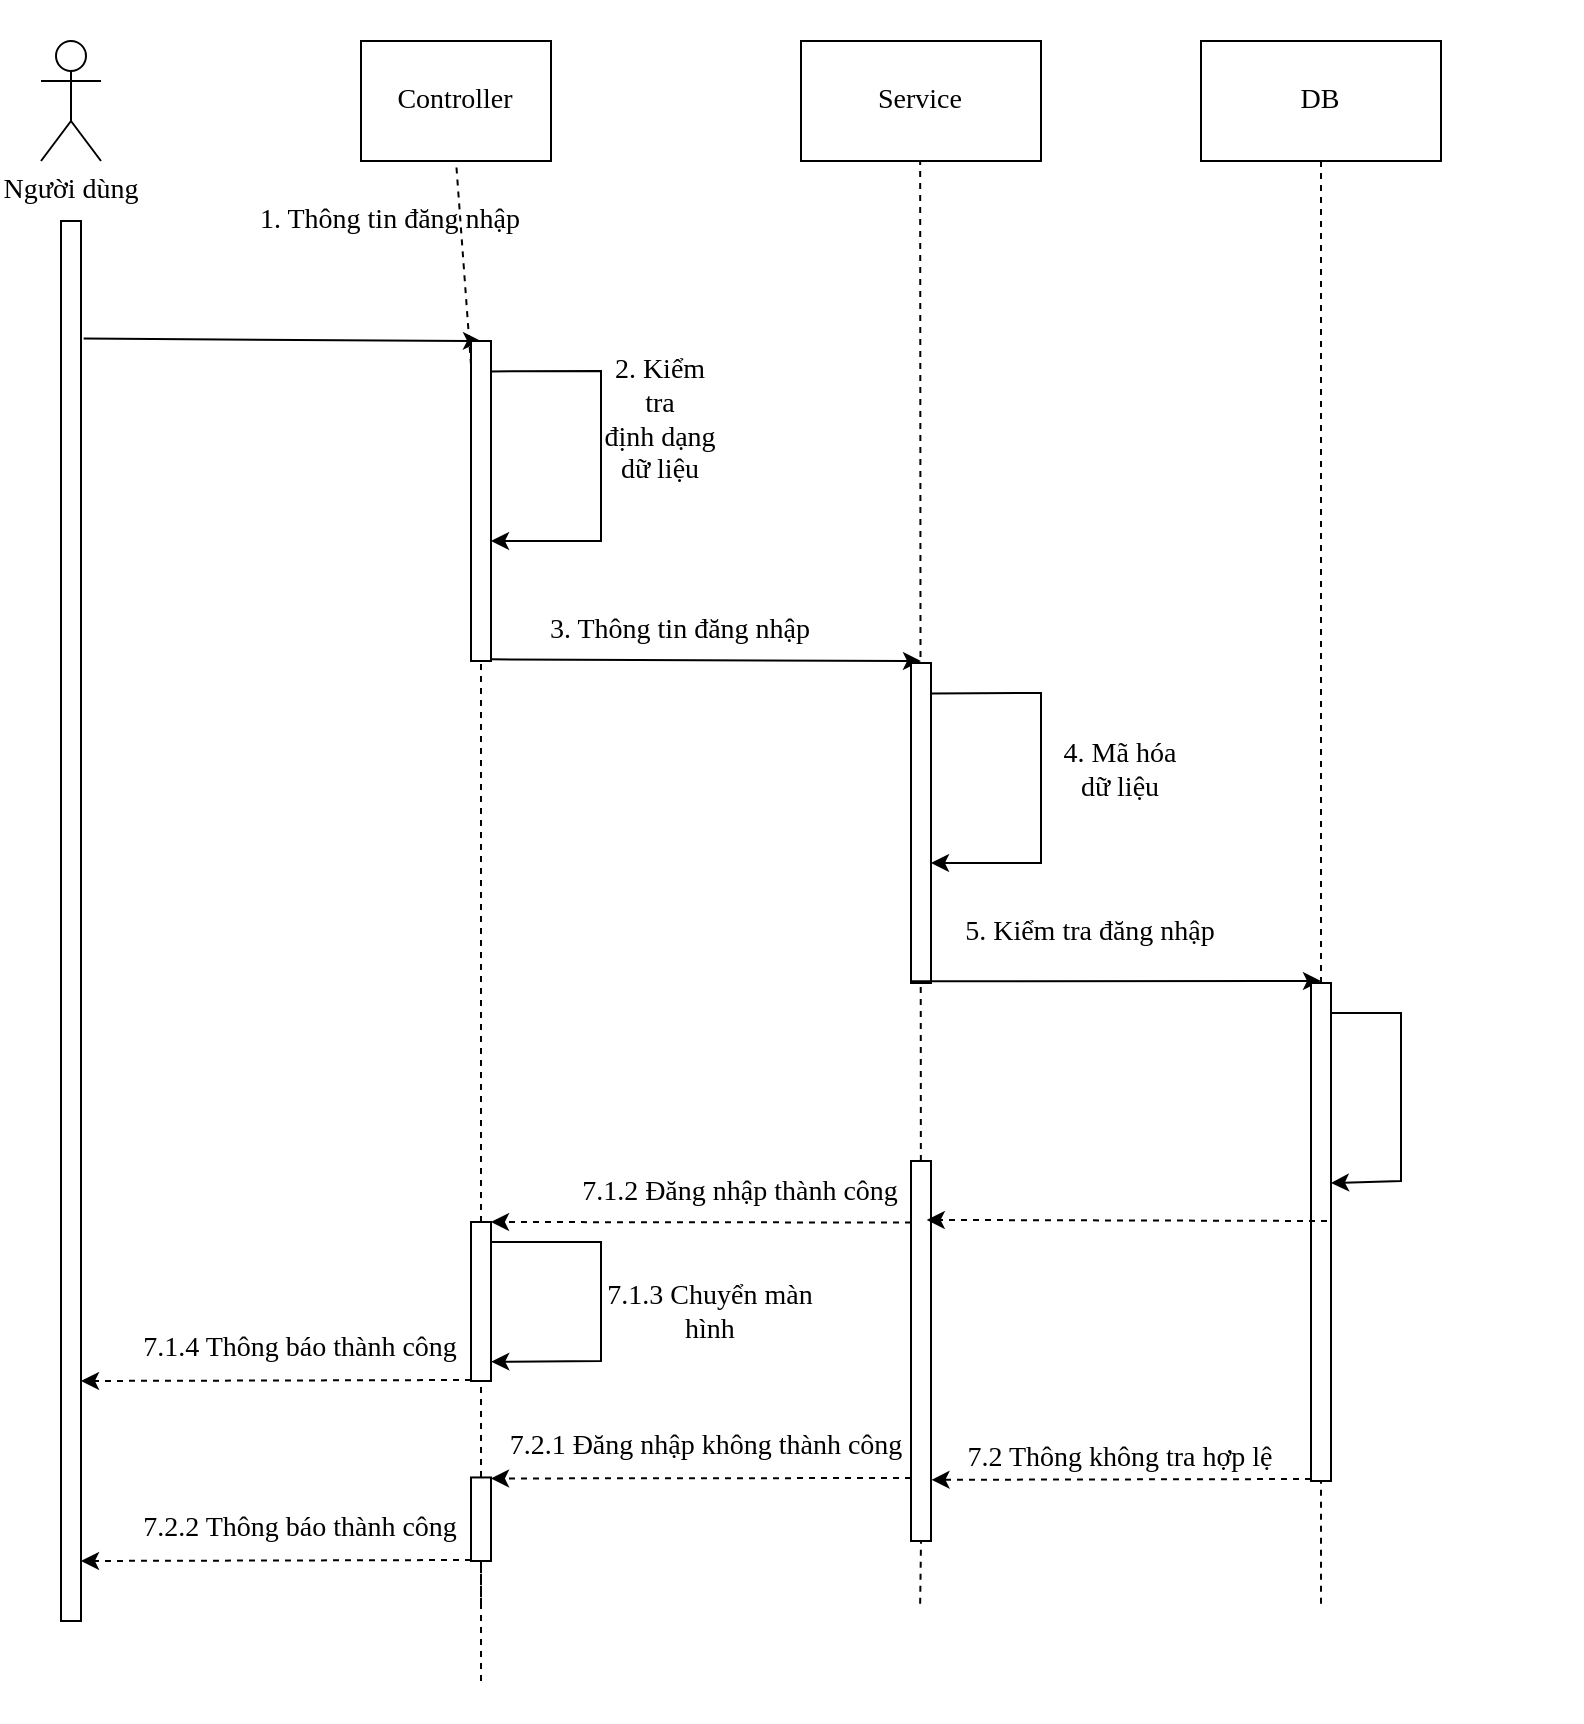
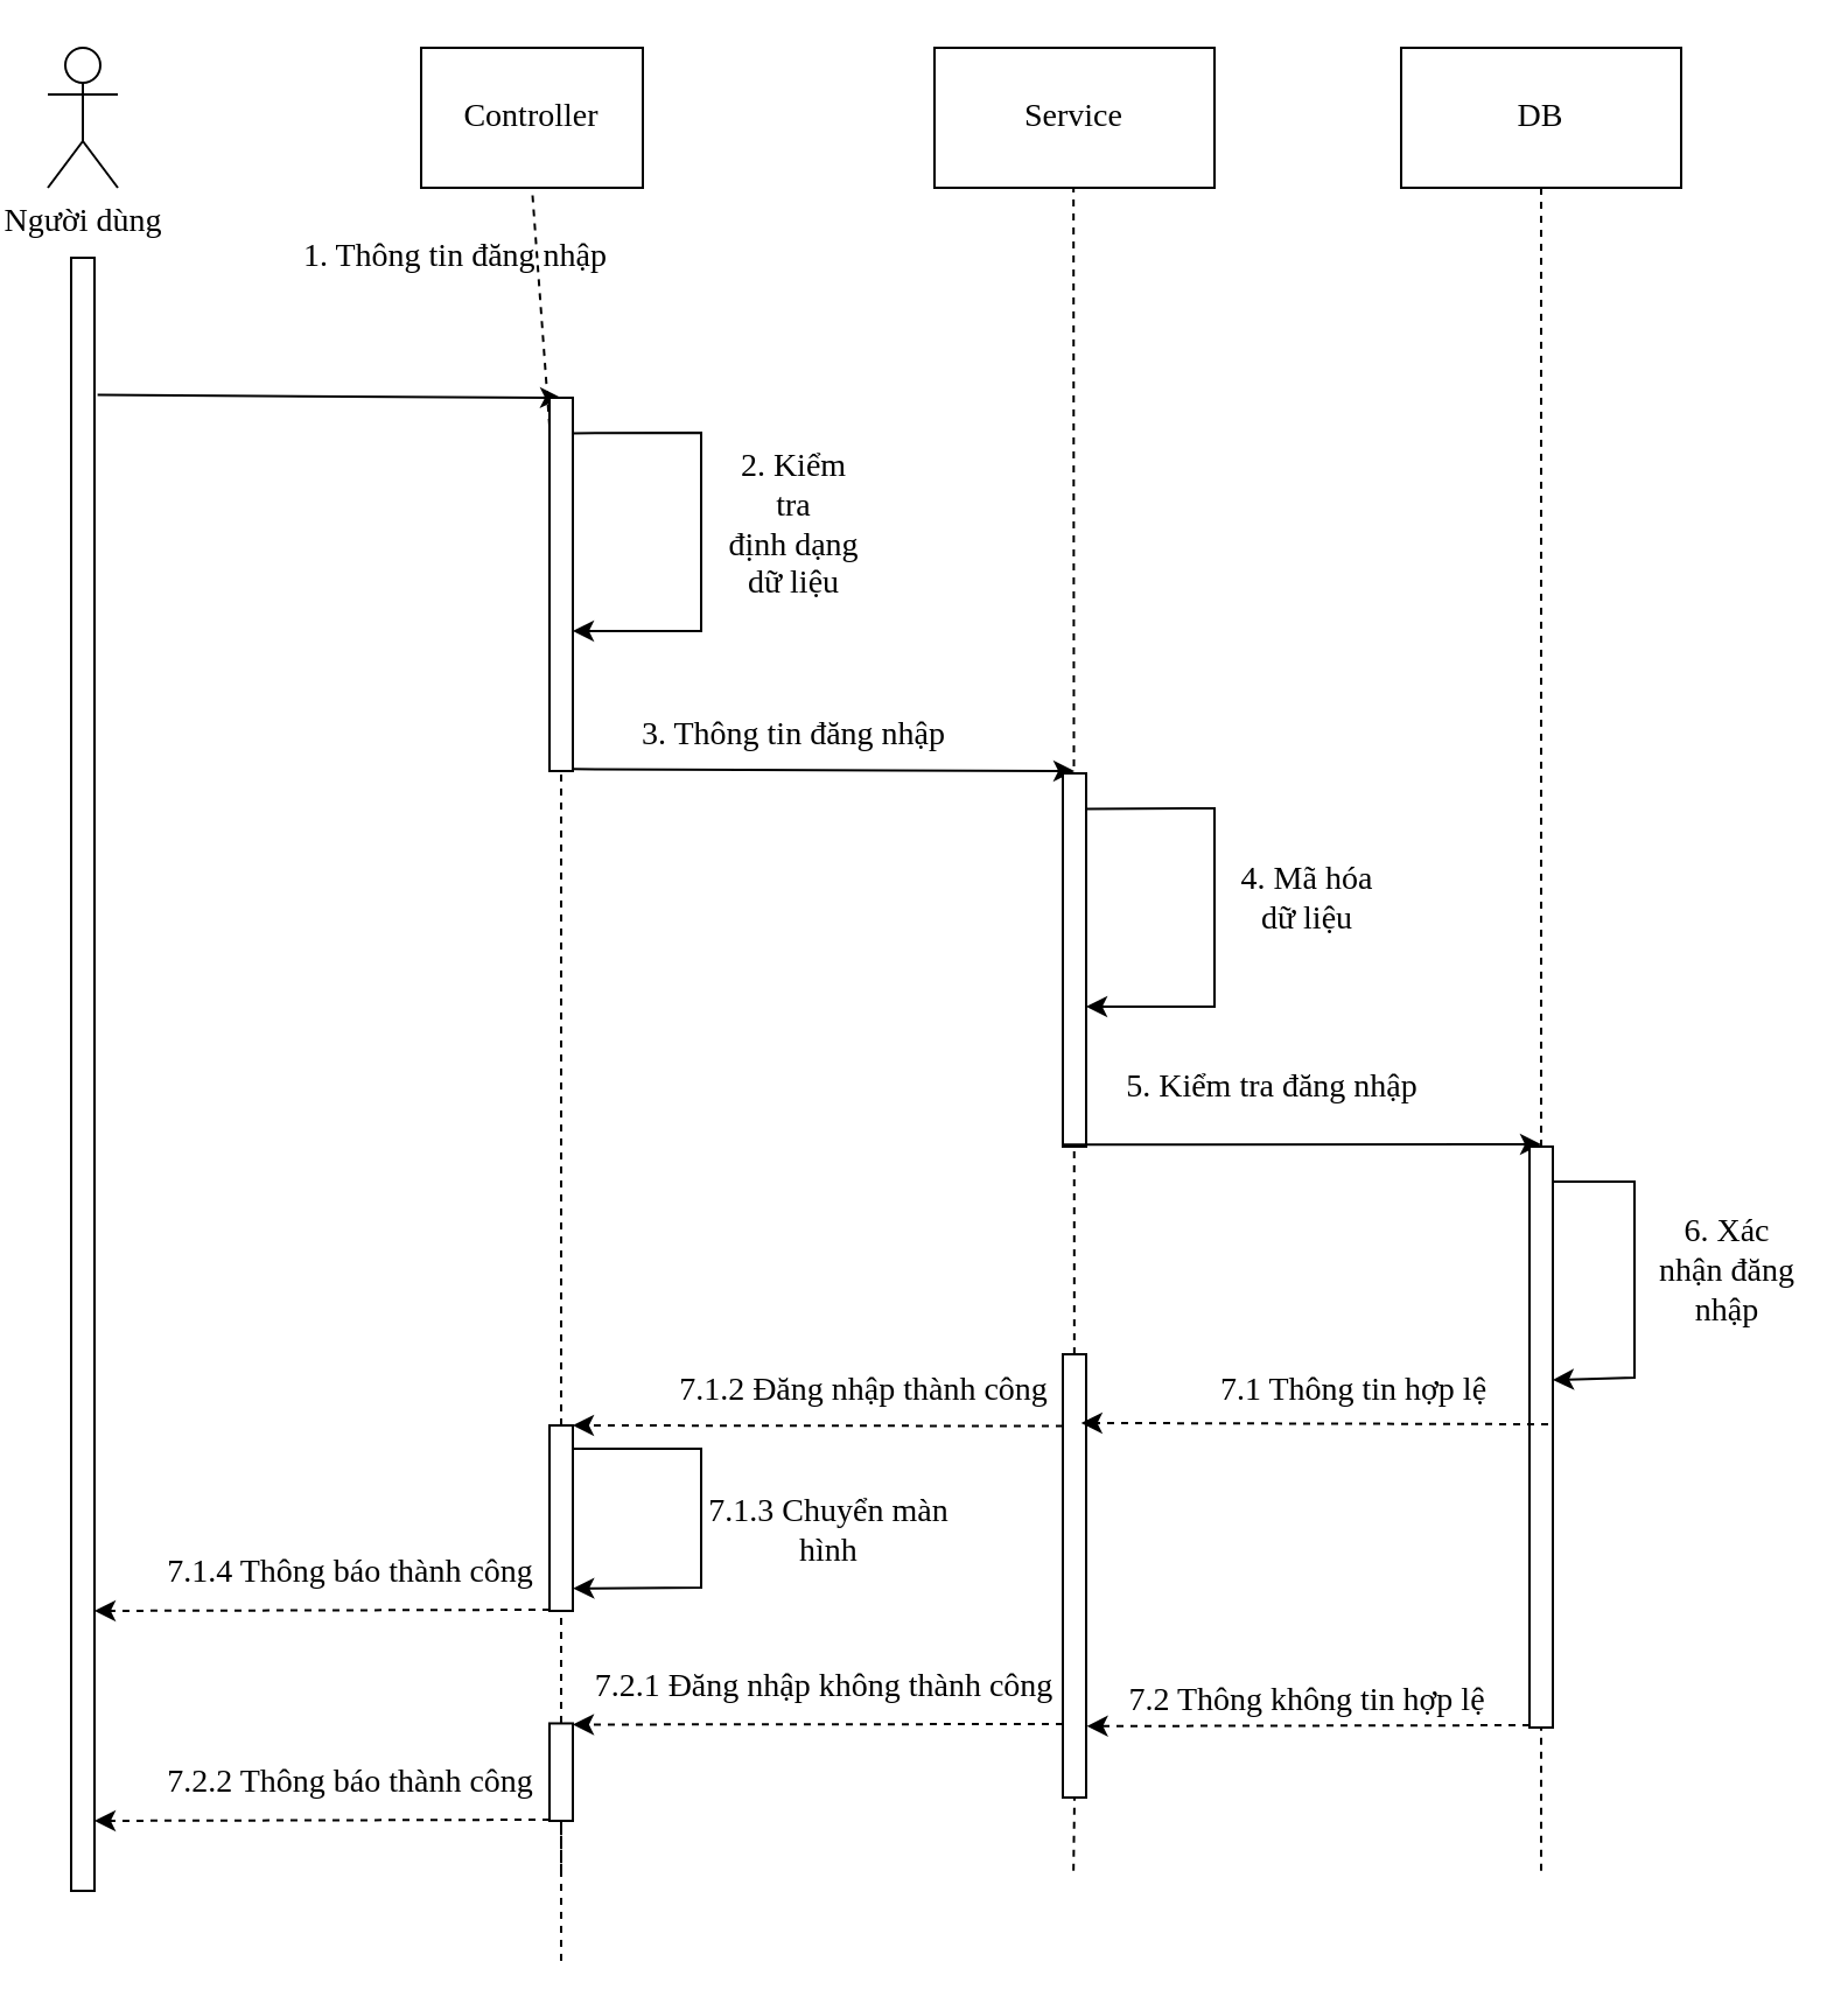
  <mxCell id="0" />
  <mxCell id="1" parent="0" />
  <mxCell id="2" value="Người dùng" style="shape=umlActor;verticalLabelPosition=bottom;verticalAlign=top;html=1;outlineConnect=0;fontFamily=Times New Roman;fontSize=14;" parent="1" vertex="1"><mxGeometry x="20" y="20" width="30" height="60" as="geometry" /></mxCell>
  <mxCell id="3" value="Controller" style="rounded=0;whiteSpace=wrap;html=1;fontFamily=Times New Roman;fontSize=14;" parent="1" vertex="1"><mxGeometry x="180" y="20" width="95" height="60" as="geometry" /></mxCell>
  <mxCell id="4" value="Service" style="rounded=0;whiteSpace=wrap;html=1;fontFamily=Times New Roman;fontSize=14;" parent="1" vertex="1"><mxGeometry x="400" y="20" width="120" height="60" as="geometry" /></mxCell>
  <mxCell id="5" value="DB" style="rounded=0;whiteSpace=wrap;html=1;fontFamily=Times New Roman;fontSize=14;" parent="1" vertex="1"><mxGeometry x="600" y="20" width="120" height="60" as="geometry" /></mxCell>
  <mxCell id="6" value="" style="rounded=0;whiteSpace=wrap;html=1;fontFamily=Times New Roman;fontSize=14;" parent="1" vertex="1"><mxGeometry x="30" y="110" width="10" height="700" as="geometry" /></mxCell>
  <mxCell id="7" value="" style="endArrow=none;dashed=1;html=1;rounded=0;entryX=0.5;entryY=1;entryDx=0;entryDy=0;fontFamily=Times New Roman;fontSize=14;" parent="1" source="13" target="3" edge="1"><mxGeometry width="50" height="50" relative="1" as="geometry"><mxPoint x="240" y="801.391" as="sourcePoint" /><mxPoint x="450" y="140" as="targetPoint" /></mxGeometry></mxCell>
  <mxCell id="8" value="" style="endArrow=none;dashed=1;html=1;rounded=0;entryX=0.5;entryY=1;entryDx=0;entryDy=0;fontFamily=Times New Roman;fontSize=14;" parent="1" source="28" edge="1"><mxGeometry width="50" height="50" relative="1" as="geometry"><mxPoint x="459.58" y="801.391" as="sourcePoint" /><mxPoint x="459.58" y="80" as="targetPoint" /></mxGeometry></mxCell>
  <mxCell id="9" value="" style="endArrow=none;dashed=1;html=1;rounded=0;entryX=0.5;entryY=1;entryDx=0;entryDy=0;fontFamily=Times New Roman;fontSize=14;" parent="1" source="24" edge="1"><mxGeometry width="50" height="50" relative="1" as="geometry"><mxPoint x="660" y="801.391" as="sourcePoint" /><mxPoint x="660" y="80" as="targetPoint" /></mxGeometry></mxCell>
  <mxCell id="10" value="" style="endArrow=classic;html=1;rounded=0;fontFamily=Times New Roman;fontSize=14;exitX=1.131;exitY=0.084;exitDx=0;exitDy=0;exitPerimeter=0;" parent="1" source="6" edge="1"><mxGeometry width="50" height="50" relative="1" as="geometry"><mxPoint x="60" y="480" as="sourcePoint" /><mxPoint x="240" y="170" as="targetPoint" /></mxGeometry></mxCell>
  <mxCell id="11" value="1. Thông tin đăng nhập" style="text;html=1;strokeColor=none;fillColor=none;align=center;verticalAlign=middle;whiteSpace=wrap;rounded=0;fontFamily=Times New Roman;fontSize=14;" parent="1" vertex="1"><mxGeometry x="125" y="95" width="140" height="30" as="geometry" /></mxCell>
  <mxCell id="12" value="" style="endArrow=none;dashed=1;html=1;rounded=0;entryX=0.5;entryY=1;entryDx=0;entryDy=0;fontFamily=Times New Roman;fontSize=14;" parent="1" source="36" target="13" edge="1"><mxGeometry width="50" height="50" relative="1" as="geometry"><mxPoint x="240" y="801.391" as="sourcePoint" /><mxPoint x="240" y="80" as="targetPoint" /></mxGeometry></mxCell>
  <mxCell id="13" value="" style="rounded=0;whiteSpace=wrap;html=1;fontFamily=Times New Roman;fontSize=14;" parent="1" vertex="1"><mxGeometry x="235" y="170" width="10" height="160" as="geometry" /></mxCell>
  <mxCell id="14" value="" style="endArrow=classic;html=1;rounded=0;exitX=1;exitY=1;exitDx=0;exitDy=0;fontFamily=Times New Roman;fontSize=14;" parent="1" edge="1"><mxGeometry width="50" height="50" relative="1" as="geometry"><mxPoint x="245" y="329.17" as="sourcePoint" /><mxPoint x="460" y="330" as="targetPoint" /></mxGeometry></mxCell>
  <mxCell id="15" value="3. Thông tin đăng nhập" style="text;html=1;strokeColor=none;fillColor=none;align=center;verticalAlign=middle;whiteSpace=wrap;rounded=0;fontFamily=Times New Roman;fontSize=14;" parent="1" vertex="1"><mxGeometry x="270" y="300" width="140" height="30" as="geometry" /></mxCell>
  <mxCell id="16" value="" style="endArrow=classic;html=1;rounded=0;exitX=0.995;exitY=0.095;exitDx=0;exitDy=0;exitPerimeter=0;fontFamily=Times New Roman;fontSize=14;" parent="1" source="13" edge="1"><mxGeometry width="50" height="50" relative="1" as="geometry"><mxPoint x="250" y="200" as="sourcePoint" /><mxPoint x="245" y="270" as="targetPoint" /><Array as="points"><mxPoint x="300" y="185" /><mxPoint x="300" y="270" /></Array></mxGeometry></mxCell>
  <mxCell id="17" value="4. Mã hóa dữ liệu" style="text;html=1;strokeColor=none;fillColor=none;align=center;verticalAlign=middle;whiteSpace=wrap;rounded=0;fontFamily=Times New Roman;fontSize=14;" parent="1" vertex="1"><mxGeometry x="530" y="340" width="60" height="90" as="geometry" /></mxCell>
  <mxCell id="18" value="" style="rounded=0;whiteSpace=wrap;html=1;fontFamily=Times New Roman;fontSize=14;" parent="1" vertex="1"><mxGeometry x="455" y="331" width="10" height="160" as="geometry" /></mxCell>
  <mxCell id="19" value="" style="endArrow=classic;html=1;rounded=0;exitX=0.995;exitY=0.095;exitDx=0;exitDy=0;exitPerimeter=0;fontFamily=Times New Roman;fontSize=14;" parent="1" source="18" edge="1"><mxGeometry width="50" height="50" relative="1" as="geometry"><mxPoint x="470" y="361" as="sourcePoint" /><mxPoint x="465" y="431" as="targetPoint" /><Array as="points"><mxPoint x="520" y="346" /><mxPoint x="520" y="431" /></Array></mxGeometry></mxCell>
- <mxCell id="20" value="2. Kiểm tra&lt;br style=&quot;font-size: 14px;&quot;&gt;định dạng&lt;br style=&quot;font-size: 14px;&quot;&gt;dữ liệu" style="text;html=1;strokeColor=none;fillColor=none;align=center;verticalAlign=middle;whiteSpace=wrap;rounded=0;fontFamily=Times New Roman;fontSize=14;" parent="1" vertex="1"><mxGeometry x="300" y="165" width="60" height="90" as="geometry" /></mxCell>
+ <mxCell id="20" value="2. Kiểm tra&lt;br style=&quot;font-size: 14px;&quot;&gt;định dạng&lt;br style=&quot;font-size: 14px;&quot;&gt;dữ liệu" style="text;html=1;strokeColor=none;fillColor=none;align=center;verticalAlign=middle;whiteSpace=wrap;rounded=0;fontFamily=Times New Roman;fontSize=14;" parent="1" vertex="1"><mxGeometry x="310" y="180" width="60" height="90" as="geometry" /></mxCell>
  <mxCell id="21" value="" style="endArrow=classic;html=1;rounded=0;exitX=1;exitY=1;exitDx=0;exitDy=0;fontFamily=Times New Roman;fontSize=14;" parent="1" edge="1"><mxGeometry width="50" height="50" relative="1" as="geometry"><mxPoint x="455" y="490.17" as="sourcePoint" /><mxPoint x="660" y="490" as="targetPoint" /></mxGeometry></mxCell>
  <mxCell id="22" value="5. Kiểm tra đăng nhập" style="text;html=1;strokeColor=none;fillColor=none;align=center;verticalAlign=middle;whiteSpace=wrap;rounded=0;fontFamily=Times New Roman;fontSize=14;" parent="1" vertex="1"><mxGeometry x="475" y="451" width="140" height="30" as="geometry" /></mxCell>
  <mxCell id="23" value="" style="endArrow=none;dashed=1;html=1;rounded=0;entryX=0.5;entryY=1;entryDx=0;entryDy=0;fontFamily=Times New Roman;fontSize=14;" parent="1" target="24" edge="1"><mxGeometry width="50" height="50" relative="1" as="geometry"><mxPoint x="660" y="801.391" as="sourcePoint" /><mxPoint x="660" y="80" as="targetPoint" /></mxGeometry></mxCell>
  <mxCell id="24" value="" style="rounded=0;whiteSpace=wrap;html=1;fontFamily=Times New Roman;fontSize=14;" parent="1" vertex="1"><mxGeometry x="655" y="491" width="10" height="249" as="geometry" /></mxCell>
+ <mxCell id="25" value="6. Xác nhận đăng nhập" style="text;html=1;strokeColor=none;fillColor=none;align=center;verticalAlign=middle;whiteSpace=wrap;rounded=0;fontFamily=Times New Roman;fontSize=14;" parent="1" vertex="1"><mxGeometry x="710" y="500" width="60" height="90" as="geometry" /></mxCell>
  <mxCell id="26" value="" style="endArrow=classic;html=1;rounded=0;exitX=0.995;exitY=0.095;exitDx=0;exitDy=0;exitPerimeter=0;fontFamily=Times New Roman;fontSize=14;" parent="1" edge="1"><mxGeometry width="50" height="50" relative="1" as="geometry"><mxPoint x="665" y="506" as="sourcePoint" /><mxPoint x="665" y="591" as="targetPoint" /><Array as="points"><mxPoint x="700" y="506" /><mxPoint x="700" y="590" /></Array></mxGeometry></mxCell>
  <mxCell id="27" value="" style="endArrow=none;dashed=1;html=1;rounded=0;entryX=0.5;entryY=1;entryDx=0;entryDy=0;fontFamily=Times New Roman;fontSize=14;" parent="1" target="28" edge="1"><mxGeometry width="50" height="50" relative="1" as="geometry"><mxPoint x="459.58" y="801.391" as="sourcePoint" /><mxPoint x="459.58" y="80" as="targetPoint" /></mxGeometry></mxCell>
  <mxCell id="28" value="" style="rounded=0;whiteSpace=wrap;html=1;fontFamily=Times New Roman;fontSize=14;" parent="1" vertex="1"><mxGeometry x="455" y="580" width="10" height="190" as="geometry" /></mxCell>
  <mxCell id="29" value="" style="endArrow=classic;html=1;rounded=0;dashed=1;exitX=-0.187;exitY=0.579;exitDx=0;exitDy=0;entryX=1;entryY=0;entryDx=0;entryDy=0;exitPerimeter=0;fontFamily=Times New Roman;fontSize=14;" parent="1" target="36" edge="1"><mxGeometry width="50" height="50" relative="1" as="geometry"><mxPoint x="455" y="610.771" as="sourcePoint" /><mxPoint x="266.71" y="610.5" as="targetPoint" /></mxGeometry></mxCell>
  <mxCell id="30" value="" style="endArrow=classic;html=1;rounded=0;dashed=1;exitX=-0.187;exitY=0.579;exitDx=0;exitDy=0;exitPerimeter=0;entryX=1.025;entryY=0.565;entryDx=0;entryDy=0;entryPerimeter=0;fontFamily=Times New Roman;fontSize=14;" parent="1" edge="1"><mxGeometry width="50" height="50" relative="1" as="geometry"><mxPoint x="655" y="739" as="sourcePoint" /><mxPoint x="465.25" y="739.4" as="targetPoint" /></mxGeometry></mxCell>
  <mxCell id="31" value="7.1.2 Đăng nhập thành công" style="text;html=1;strokeColor=none;fillColor=none;align=center;verticalAlign=middle;whiteSpace=wrap;rounded=0;fontFamily=Times New Roman;fontSize=14;" parent="1" vertex="1"><mxGeometry x="290" y="580.5" width="160" height="30" as="geometry" /></mxCell>
- <mxCell id="32" value="7.2 Thông không tra hợp lệ" style="text;html=1;strokeColor=none;fillColor=none;align=center;verticalAlign=middle;whiteSpace=wrap;rounded=0;fontFamily=Times New Roman;fontSize=14;" parent="1" vertex="1"><mxGeometry x="480" y="719" width="160" height="20" as="geometry" /></mxCell>
+ <mxCell id="32" value="7.2 Thông không tin hợp lệ" style="text;html=1;strokeColor=none;fillColor=none;align=center;verticalAlign=middle;whiteSpace=wrap;rounded=0;fontFamily=Times New Roman;fontSize=14;" parent="1" vertex="1"><mxGeometry x="480" y="719" width="160" height="20" as="geometry" /></mxCell>
  <mxCell id="33" value="" style="endArrow=classic;html=1;rounded=0;dashed=1;exitX=-0.187;exitY=0.579;exitDx=0;exitDy=0;entryX=0.786;entryY=0.155;entryDx=0;entryDy=0;entryPerimeter=0;exitPerimeter=0;fontFamily=Times New Roman;fontSize=14;" parent="1" target="28" edge="1"><mxGeometry width="50" height="50" relative="1" as="geometry"><mxPoint x="663" y="610" as="sourcePoint" /><mxPoint x="475" y="610" as="targetPoint" /></mxGeometry></mxCell>
+ <mxCell id="34" value="7.1 Thông tin hợp lệ" style="text;html=1;strokeColor=none;fillColor=none;align=center;verticalAlign=middle;whiteSpace=wrap;rounded=0;fontFamily=Times New Roman;fontSize=14;" parent="1" vertex="1"><mxGeometry x="510" y="580.5" width="140" height="30" as="geometry" /></mxCell>
  <mxCell id="35" value="" style="endArrow=none;dashed=1;html=1;rounded=0;entryX=0.5;entryY=1;entryDx=0;entryDy=0;fontFamily=Times New Roman;fontSize=14;" parent="1" target="36" edge="1"><mxGeometry width="50" height="50" relative="1" as="geometry"><mxPoint x="240" y="840" as="sourcePoint" /><mxPoint x="240" y="330" as="targetPoint" /></mxGeometry></mxCell>
  <mxCell id="36" value="" style="rounded=0;whiteSpace=wrap;html=1;fontFamily=Times New Roman;fontSize=14;" parent="1" vertex="1"><mxGeometry x="235" y="610.5" width="10" height="79.5" as="geometry" /></mxCell>
  <mxCell id="37" value="7.1.3 Chuyển màn hình" style="text;html=1;strokeColor=none;fillColor=none;align=center;verticalAlign=middle;whiteSpace=wrap;rounded=0;fontFamily=Times New Roman;fontSize=14;" parent="1" vertex="1"><mxGeometry x="290" y="610.5" width="130" height="90" as="geometry" /></mxCell>
  <mxCell id="38" value="" style="endArrow=classic;html=1;rounded=0;exitX=0.995;exitY=0.095;exitDx=0;exitDy=0;exitPerimeter=0;fontFamily=Times New Roman;fontSize=14;entryX=1.015;entryY=0.879;entryDx=0;entryDy=0;entryPerimeter=0;" parent="1" target="36" edge="1"><mxGeometry width="50" height="50" relative="1" as="geometry"><mxPoint x="245" y="620.5" as="sourcePoint" /><mxPoint x="245" y="705.5" as="targetPoint" /><Array as="points"><mxPoint x="300" y="620.5" /><mxPoint x="300" y="680" /></Array></mxGeometry></mxCell>
  <mxCell id="39" value="" style="endArrow=classic;html=1;rounded=0;dashed=1;exitX=-0.187;exitY=0.579;exitDx=0;exitDy=0;exitPerimeter=0;fontFamily=Times New Roman;fontSize=14;" parent="1" edge="1"><mxGeometry width="50" height="50" relative="1" as="geometry"><mxPoint x="235" y="689.501" as="sourcePoint" /><mxPoint x="40" y="690" as="targetPoint" /></mxGeometry></mxCell>
  <mxCell id="40" value="7.1.4 Thông báo thành công" style="text;html=1;strokeColor=none;fillColor=none;align=center;verticalAlign=middle;whiteSpace=wrap;rounded=0;fontFamily=Times New Roman;fontSize=14;" parent="1" vertex="1"><mxGeometry x="70" y="659.23" width="160" height="30" as="geometry" /></mxCell>
  <mxCell id="41" value="" style="endArrow=classic;html=1;rounded=0;dashed=1;exitX=-0.187;exitY=0.579;exitDx=0;exitDy=0;entryX=1;entryY=0;entryDx=0;entryDy=0;exitPerimeter=0;fontFamily=Times New Roman;fontSize=14;" parent="1" edge="1"><mxGeometry width="50" height="50" relative="1" as="geometry"><mxPoint x="455" y="738.501" as="sourcePoint" /><mxPoint x="245" y="738.73" as="targetPoint" /></mxGeometry></mxCell>
  <mxCell id="42" value="7.2.1 Đăng nhập không thành công" style="text;html=1;strokeColor=none;fillColor=none;align=center;verticalAlign=middle;whiteSpace=wrap;rounded=0;fontFamily=Times New Roman;fontSize=14;" parent="1" vertex="1"><mxGeometry x="253" y="708.23" width="200" height="30" as="geometry" /></mxCell>
  <mxCell id="43" value="" style="endArrow=none;dashed=1;html=1;rounded=0;entryX=0.5;entryY=1;entryDx=0;entryDy=0;fontFamily=Times New Roman;fontSize=14;" parent="1" target="44" edge="1"><mxGeometry width="50" height="50" relative="1" as="geometry"><mxPoint x="240" y="801.391" as="sourcePoint" /><mxPoint x="240" y="690" as="targetPoint" /></mxGeometry></mxCell>
  <mxCell id="44" value="" style="rounded=0;whiteSpace=wrap;html=1;fontFamily=Times New Roman;fontSize=14;" parent="1" vertex="1"><mxGeometry x="235" y="738.23" width="10" height="41.77" as="geometry" /></mxCell>
  <mxCell id="45" value="" style="endArrow=classic;html=1;rounded=0;dashed=1;exitX=-0.187;exitY=0.579;exitDx=0;exitDy=0;exitPerimeter=0;fontFamily=Times New Roman;fontSize=14;" parent="1" edge="1"><mxGeometry width="50" height="50" relative="1" as="geometry"><mxPoint x="235" y="779.501" as="sourcePoint" /><mxPoint x="40" y="780" as="targetPoint" /></mxGeometry></mxCell>
  <mxCell id="46" value="7.2.2 Thông báo thành công" style="text;html=1;strokeColor=none;fillColor=none;align=center;verticalAlign=middle;whiteSpace=wrap;rounded=0;fontFamily=Times New Roman;fontSize=14;" parent="1" vertex="1"><mxGeometry x="70" y="749.23" width="160" height="30" as="geometry" /></mxCell>
